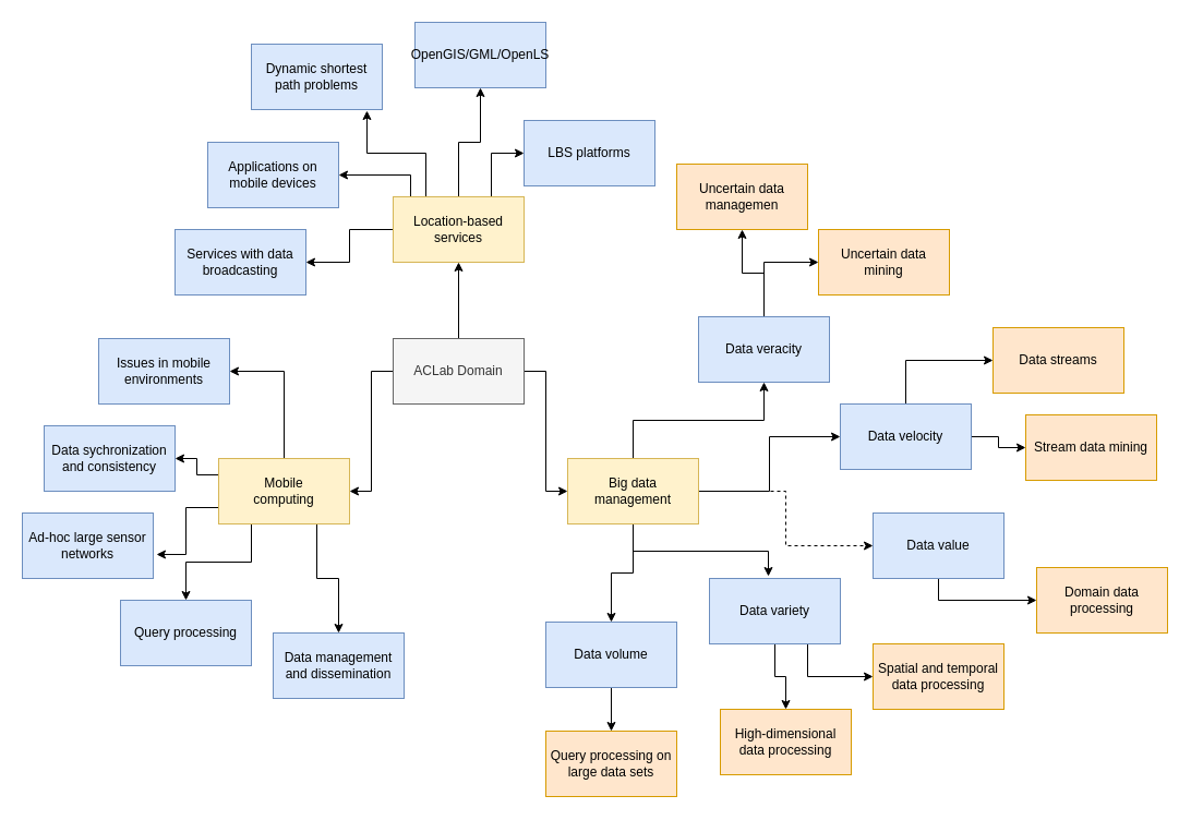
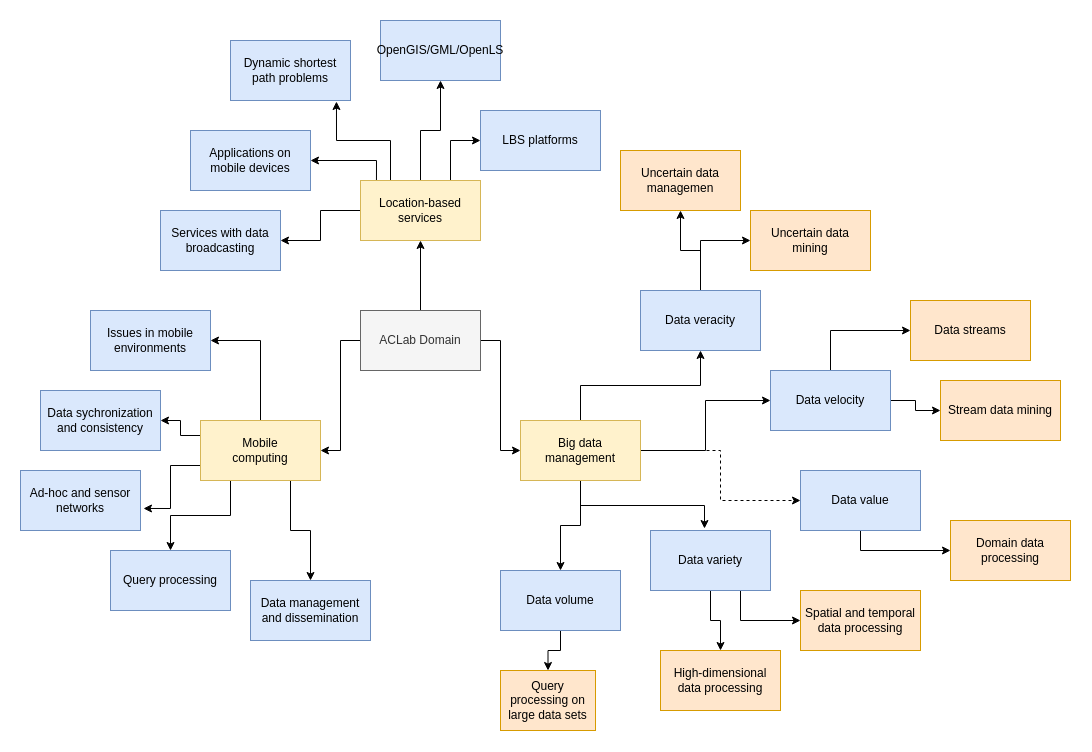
  <mxCell id="0" />
  <mxCell id="1" parent="0" />
  <mxCell id="2" style="edgeStyle=orthogonalEdgeStyle;rounded=0;orthogonalLoop=1;jettySize=auto;html=1;exitX=0;exitY=0.5;exitDx=0;exitDy=0;entryX=1;entryY=0.5;entryDx=0;entryDy=0;" edge="1" parent="1" source="5" target="23"><mxGeometry relative="1" as="geometry" /></mxCell>
  <mxCell id="3" style="edgeStyle=orthogonalEdgeStyle;rounded=0;orthogonalLoop=1;jettySize=auto;html=1;exitX=1;exitY=0.5;exitDx=0;exitDy=0;entryX=0;entryY=0.5;entryDx=0;entryDy=0;" edge="1" parent="1" source="5" target="11"><mxGeometry relative="1" as="geometry" /></mxCell>
  <mxCell id="4" style="edgeStyle=orthogonalEdgeStyle;rounded=0;orthogonalLoop=1;jettySize=auto;html=1;exitX=0.5;exitY=0;exitDx=0;exitDy=0;entryX=0.5;entryY=1;entryDx=0;entryDy=0;" edge="1" parent="1" source="5" target="17"><mxGeometry relative="1" as="geometry" /></mxCell>
  <mxCell id="5" value="ACLab Domain" style="rounded=0;whiteSpace=wrap;html=1;fillColor=#f5f5f5;fontColor=#333333;strokeColor=#666666;" vertex="1" parent="1"><mxGeometry x="360" y="310" width="120" height="60" as="geometry" /></mxCell>
  <mxCell id="6" style="edgeStyle=orthogonalEdgeStyle;rounded=0;orthogonalLoop=1;jettySize=auto;html=1;exitX=0.5;exitY=0;exitDx=0;exitDy=0;entryX=0.5;entryY=1;entryDx=0;entryDy=0;" edge="1" parent="1" source="11" target="31"><mxGeometry relative="1" as="geometry" /></mxCell>
  <mxCell id="7" style="edgeStyle=orthogonalEdgeStyle;rounded=0;orthogonalLoop=1;jettySize=auto;html=1;exitX=1;exitY=0.5;exitDx=0;exitDy=0;entryX=0;entryY=0.5;entryDx=0;entryDy=0;" edge="1" parent="1" source="11" target="28"><mxGeometry relative="1" as="geometry" /></mxCell>
  <mxCell id="8" style="edgeStyle=orthogonalEdgeStyle;rounded=0;orthogonalLoop=1;jettySize=auto;html=1;exitX=1;exitY=0.5;exitDx=0;exitDy=0;entryX=0;entryY=0.5;entryDx=0;entryDy=0;dashed=1;" edge="1" parent="1" source="11" target="25"><mxGeometry relative="1" as="geometry" /></mxCell>
  <mxCell id="9" style="edgeStyle=orthogonalEdgeStyle;rounded=0;orthogonalLoop=1;jettySize=auto;html=1;exitX=0.5;exitY=1;exitDx=0;exitDy=0;entryX=0.45;entryY=-0.033;entryDx=0;entryDy=0;entryPerimeter=0;" edge="1" parent="1" source="11" target="34"><mxGeometry relative="1" as="geometry" /></mxCell>
  <mxCell id="10" style="edgeStyle=orthogonalEdgeStyle;rounded=0;orthogonalLoop=1;jettySize=auto;html=1;exitX=0.5;exitY=1;exitDx=0;exitDy=0;entryX=0.5;entryY=0;entryDx=0;entryDy=0;" edge="1" parent="1" source="11" target="36"><mxGeometry relative="1" as="geometry" /></mxCell>
  <mxCell id="11" value="&lt;span class=&quot;boldWord&quot;&gt;Big data&lt;br&gt;management&lt;/span&gt;" style="rounded=0;whiteSpace=wrap;html=1;fillColor=#fff2cc;strokeColor=#d6b656;" vertex="1" parent="1"><mxGeometry x="520" y="420" width="120" height="60" as="geometry" /></mxCell>
  <mxCell id="12" style="edgeStyle=orthogonalEdgeStyle;rounded=0;orthogonalLoop=1;jettySize=auto;html=1;exitX=0;exitY=0.5;exitDx=0;exitDy=0;entryX=1;entryY=0.5;entryDx=0;entryDy=0;" edge="1" parent="1" source="17" target="50"><mxGeometry relative="1" as="geometry" /></mxCell>
  <mxCell id="13" style="edgeStyle=orthogonalEdgeStyle;rounded=0;orthogonalLoop=1;jettySize=auto;html=1;exitX=0.133;exitY=0;exitDx=0;exitDy=0;entryX=1;entryY=0.5;entryDx=0;entryDy=0;exitPerimeter=0;" edge="1" parent="1" source="17" target="51"><mxGeometry relative="1" as="geometry" /></mxCell>
  <mxCell id="14" style="edgeStyle=orthogonalEdgeStyle;rounded=0;orthogonalLoop=1;jettySize=auto;html=1;exitX=0.25;exitY=0;exitDx=0;exitDy=0;entryX=0.883;entryY=1.017;entryDx=0;entryDy=0;entryPerimeter=0;" edge="1" parent="1" source="17" target="52"><mxGeometry relative="1" as="geometry" /></mxCell>
  <mxCell id="15" style="edgeStyle=orthogonalEdgeStyle;rounded=0;orthogonalLoop=1;jettySize=auto;html=1;exitX=0.5;exitY=0;exitDx=0;exitDy=0;entryX=0.5;entryY=1;entryDx=0;entryDy=0;" edge="1" parent="1" source="17" target="53"><mxGeometry relative="1" as="geometry" /></mxCell>
  <mxCell id="16" style="edgeStyle=orthogonalEdgeStyle;rounded=0;orthogonalLoop=1;jettySize=auto;html=1;exitX=0.75;exitY=0;exitDx=0;exitDy=0;entryX=0;entryY=0.5;entryDx=0;entryDy=0;" edge="1" parent="1" source="17" target="54"><mxGeometry relative="1" as="geometry" /></mxCell>
  <mxCell id="17" value="&lt;span class=&quot;boldWord&quot;&gt;Location-based services&lt;/span&gt;" style="rounded=0;whiteSpace=wrap;html=1;fillColor=#fff2cc;strokeColor=#d6b656;" vertex="1" parent="1"><mxGeometry x="360" y="180" width="120" height="60" as="geometry" /></mxCell>
  <mxCell id="18" style="edgeStyle=orthogonalEdgeStyle;rounded=0;orthogonalLoop=1;jettySize=auto;html=1;exitX=0.5;exitY=0;exitDx=0;exitDy=0;entryX=1;entryY=0.5;entryDx=0;entryDy=0;" edge="1" parent="1" source="23" target="49"><mxGeometry relative="1" as="geometry" /></mxCell>
  <mxCell id="19" style="edgeStyle=orthogonalEdgeStyle;rounded=0;orthogonalLoop=1;jettySize=auto;html=1;exitX=0;exitY=0.25;exitDx=0;exitDy=0;" edge="1" parent="1" source="23" target="48"><mxGeometry relative="1" as="geometry" /></mxCell>
  <mxCell id="20" style="edgeStyle=orthogonalEdgeStyle;rounded=0;orthogonalLoop=1;jettySize=auto;html=1;exitX=0;exitY=0.75;exitDx=0;exitDy=0;entryX=1.025;entryY=0.633;entryDx=0;entryDy=0;entryPerimeter=0;" edge="1" parent="1" source="23" target="47"><mxGeometry relative="1" as="geometry" /></mxCell>
  <mxCell id="21" style="edgeStyle=orthogonalEdgeStyle;rounded=0;orthogonalLoop=1;jettySize=auto;html=1;exitX=0.25;exitY=1;exitDx=0;exitDy=0;" edge="1" parent="1" source="23" target="46"><mxGeometry relative="1" as="geometry" /></mxCell>
  <mxCell id="22" style="edgeStyle=orthogonalEdgeStyle;rounded=0;orthogonalLoop=1;jettySize=auto;html=1;exitX=0.75;exitY=1;exitDx=0;exitDy=0;entryX=0.5;entryY=0;entryDx=0;entryDy=0;" edge="1" parent="1" source="23" target="45"><mxGeometry relative="1" as="geometry" /></mxCell>
  <mxCell id="23" value="&lt;span class=&quot;boldWord&quot;&gt;Mobile &lt;br&gt;computing&lt;/span&gt;" style="rounded=0;whiteSpace=wrap;html=1;fillColor=#fff2cc;strokeColor=#d6b656;" vertex="1" parent="1"><mxGeometry x="200" y="420" width="120" height="60" as="geometry" /></mxCell>
  <mxCell id="24" style="edgeStyle=orthogonalEdgeStyle;rounded=0;orthogonalLoop=1;jettySize=auto;html=1;exitX=0.5;exitY=1;exitDx=0;exitDy=0;" edge="1" parent="1" source="25" target="41"><mxGeometry relative="1" as="geometry" /></mxCell>
  <mxCell id="25" value="Data value" style="rounded=0;whiteSpace=wrap;html=1;fillColor=#dae8fc;strokeColor=#6c8ebf;" vertex="1" parent="1"><mxGeometry x="800" y="470" width="120" height="60" as="geometry" /></mxCell>
  <mxCell id="26" style="edgeStyle=orthogonalEdgeStyle;rounded=0;orthogonalLoop=1;jettySize=auto;html=1;exitX=0.5;exitY=0;exitDx=0;exitDy=0;entryX=0;entryY=0.5;entryDx=0;entryDy=0;" edge="1" parent="1" source="28" target="39"><mxGeometry relative="1" as="geometry" /></mxCell>
  <mxCell id="27" style="edgeStyle=orthogonalEdgeStyle;rounded=0;orthogonalLoop=1;jettySize=auto;html=1;exitX=1;exitY=0.5;exitDx=0;exitDy=0;entryX=0;entryY=0.5;entryDx=0;entryDy=0;" edge="1" parent="1" source="28" target="40"><mxGeometry relative="1" as="geometry" /></mxCell>
  <mxCell id="28" value="Data velocity" style="rounded=0;whiteSpace=wrap;html=1;fillColor=#dae8fc;strokeColor=#6c8ebf;" vertex="1" parent="1"><mxGeometry x="770" y="370" width="120" height="60" as="geometry" /></mxCell>
  <mxCell id="29" style="edgeStyle=orthogonalEdgeStyle;rounded=0;orthogonalLoop=1;jettySize=auto;html=1;exitX=0.5;exitY=0;exitDx=0;exitDy=0;entryX=0.5;entryY=1;entryDx=0;entryDy=0;" edge="1" parent="1" source="31" target="37"><mxGeometry relative="1" as="geometry" /></mxCell>
  <mxCell id="30" style="edgeStyle=orthogonalEdgeStyle;rounded=0;orthogonalLoop=1;jettySize=auto;html=1;exitX=0.5;exitY=0;exitDx=0;exitDy=0;entryX=0;entryY=0.5;entryDx=0;entryDy=0;" edge="1" parent="1" source="31" target="38"><mxGeometry relative="1" as="geometry" /></mxCell>
  <mxCell id="31" value="Data veracity&lt;br&gt;&#09;&#09;&#09;&#09;&#09;&#09;&#09;" style="rounded=0;whiteSpace=wrap;html=1;fillColor=#dae8fc;strokeColor=#6c8ebf;" vertex="1" parent="1"><mxGeometry x="640" y="290" width="120" height="60" as="geometry" /></mxCell>
  <mxCell id="32" style="edgeStyle=orthogonalEdgeStyle;rounded=0;orthogonalLoop=1;jettySize=auto;html=1;exitX=0.5;exitY=1;exitDx=0;exitDy=0;entryX=0.5;entryY=0;entryDx=0;entryDy=0;" edge="1" parent="1" source="34" target="43"><mxGeometry relative="1" as="geometry" /></mxCell>
  <mxCell id="33" style="edgeStyle=orthogonalEdgeStyle;rounded=0;orthogonalLoop=1;jettySize=auto;html=1;exitX=0.75;exitY=1;exitDx=0;exitDy=0;entryX=0;entryY=0.5;entryDx=0;entryDy=0;" edge="1" parent="1" source="34" target="42"><mxGeometry relative="1" as="geometry" /></mxCell>
  <mxCell id="34" value="Data variety&lt;br/&gt;&#09;&#09;&#09;&#09;&#09;&#09;&#09;" style="rounded=0;whiteSpace=wrap;html=1;fillColor=#dae8fc;strokeColor=#6c8ebf;" vertex="1" parent="1"><mxGeometry x="650" y="530" width="120" height="60" as="geometry" /></mxCell>
  <mxCell id="35" style="edgeStyle=orthogonalEdgeStyle;rounded=0;orthogonalLoop=1;jettySize=auto;html=1;exitX=0.5;exitY=1;exitDx=0;exitDy=0;entryX=0.5;entryY=0;entryDx=0;entryDy=0;" edge="1" parent="1" source="36" target="44"><mxGeometry relative="1" as="geometry" /></mxCell>
  <mxCell id="36" value="Data volume" style="rounded=0;whiteSpace=wrap;html=1;fillColor=#dae8fc;strokeColor=#6c8ebf;" vertex="1" parent="1"><mxGeometry x="500" y="570" width="120" height="60" as="geometry" /></mxCell>
  <mxCell id="37" value="Uncertain data managemen&lt;br/&gt;&#09;&#09;&#09;&#09;&#09;&#09;&#09;&#09;" style="rounded=0;whiteSpace=wrap;html=1;fillColor=#ffe6cc;strokeColor=#d79b00;" vertex="1" parent="1"><mxGeometry x="620" y="150" width="120" height="60" as="geometry" /></mxCell>
  <mxCell id="38" value="Uncertain data&lt;br&gt;mining&lt;br/&gt;&#09;&#09;&#09;&#09;&#09;&#09;&#09;&#09;" style="rounded=0;whiteSpace=wrap;html=1;fillColor=#ffe6cc;strokeColor=#d79b00;" vertex="1" parent="1"><mxGeometry x="750" y="210" width="120" height="60" as="geometry" /></mxCell>
  <mxCell id="39" value="Data streams&lt;br/&gt;&#09;&#09;&#09;&#09;&#09;&#09;&#09;&#09;" style="rounded=0;whiteSpace=wrap;html=1;fillColor=#ffe6cc;strokeColor=#d79b00;" vertex="1" parent="1"><mxGeometry x="910" y="300" width="120" height="60" as="geometry" /></mxCell>
  <mxCell id="40" value="Stream data mining&lt;br/&gt;&#09;&#09;&#09;&#09;&#09;&#09;&#09;&#09;" style="rounded=0;whiteSpace=wrap;html=1;fillColor=#ffe6cc;strokeColor=#d79b00;" vertex="1" parent="1"><mxGeometry x="940" y="380" width="120" height="60" as="geometry" /></mxCell>
  <mxCell id="41" value="Domain data processing&lt;br/&gt;" style="rounded=0;whiteSpace=wrap;html=1;fillColor=#ffe6cc;strokeColor=#d79b00;" vertex="1" parent="1"><mxGeometry x="950" y="520" width="120" height="60" as="geometry" /></mxCell>
  <mxCell id="42" value="Spatial and temporal data processing&lt;br/&gt;&#09;&#09;&#09;&#09;&#09;&#09;&#09;&#09;" style="rounded=0;whiteSpace=wrap;html=1;fillColor=#ffe6cc;strokeColor=#d79b00;" vertex="1" parent="1"><mxGeometry x="800" y="590" width="120" height="60" as="geometry" /></mxCell>
  <mxCell id="43" value="High-dimensional data processing&lt;br/&gt;&#09;&#09;&#09;&#09;&#09;&#09;&#09;&#09;" style="rounded=0;whiteSpace=wrap;html=1;fillColor=#ffe6cc;strokeColor=#d79b00;" vertex="1" parent="1"><mxGeometry x="660" y="650" width="120" height="60" as="geometry" /></mxCell>
- <mxCell id="44" value="Query processing on large data sets" style="rounded=0;whiteSpace=wrap;html=1;fillColor=#ffe6cc;strokeColor=#d79b00;" vertex="1" parent="1"><mxGeometry x="500" y="670" width="120" height="60" as="geometry" /></mxCell>
+ <mxCell id="44" value="Query processing on large data sets" style="rounded=0;whiteSpace=wrap;html=1;fillColor=#ffe6cc;strokeColor=#d79b00;" vertex="1" parent="1"><mxGeometry x="500" y="670" width="95" height="60" as="geometry" /></mxCell>
  <mxCell id="45" value="Data management and dissemination&lt;br/&gt;&#09;&#09;&#09;&#09;&#09;&#09;" style="rounded=0;whiteSpace=wrap;html=1;fillColor=#dae8fc;strokeColor=#6c8ebf;" vertex="1" parent="1"><mxGeometry x="250" y="580" width="120" height="60" as="geometry" /></mxCell>
  <mxCell id="46" value="Query processing&lt;br/&gt;&#09;&#09;&#09;&#09;&#09;&#09;" style="rounded=0;whiteSpace=wrap;html=1;fillColor=#dae8fc;strokeColor=#6c8ebf;" vertex="1" parent="1"><mxGeometry x="110" y="550" width="120" height="60" as="geometry" /></mxCell>
- <mxCell id="47" value="Ad-hoc large sensor networks&lt;br/&gt;&#09;&#09;&#09;&#09;&#09;&#09;" style="rounded=0;whiteSpace=wrap;html=1;fillColor=#dae8fc;strokeColor=#6c8ebf;" vertex="1" parent="1"><mxGeometry x="20" y="470" width="120" height="60" as="geometry" /></mxCell>
+ <mxCell id="47" value="Ad-hoc and sensor networks&lt;br/&gt;&#09;&#09;&#09;&#09;&#09;&#09;" style="rounded=0;whiteSpace=wrap;html=1;fillColor=#dae8fc;strokeColor=#6c8ebf;" vertex="1" parent="1"><mxGeometry x="20" y="470" width="120" height="60" as="geometry" /></mxCell>
  <mxCell id="48" value="Data sychronization and consistency" style="rounded=0;whiteSpace=wrap;html=1;fillColor=#dae8fc;strokeColor=#6c8ebf;" vertex="1" parent="1"><mxGeometry x="40" y="390" width="120" height="60" as="geometry" /></mxCell>
  <mxCell id="49" value="Issues in mobile environments&lt;br/&gt;&#09;&#09;&#09;&#09;&#09;&#09;" style="rounded=0;whiteSpace=wrap;html=1;fillColor=#dae8fc;strokeColor=#6c8ebf;" vertex="1" parent="1"><mxGeometry x="90" y="310" width="120" height="60" as="geometry" /></mxCell>
  <mxCell id="50" value="Services with data broadcasting&lt;br/&gt;&#09;&#09;&#09;&#09;&#09;&#09;" style="rounded=0;whiteSpace=wrap;html=1;fillColor=#dae8fc;strokeColor=#6c8ebf;" vertex="1" parent="1"><mxGeometry x="160" y="210" width="120" height="60" as="geometry" /></mxCell>
  <mxCell id="51" value="Applications on mobile devices" style="rounded=0;whiteSpace=wrap;html=1;fillColor=#dae8fc;strokeColor=#6c8ebf;" vertex="1" parent="1"><mxGeometry x="190" y="130" width="120" height="60" as="geometry" /></mxCell>
  <mxCell id="52" value="Dynamic shortest path problems&lt;br/&gt;&#09;&#09;&#09;&#09;&#09;&#09;" style="rounded=0;whiteSpace=wrap;html=1;fillColor=#dae8fc;strokeColor=#6c8ebf;" vertex="1" parent="1"><mxGeometry x="230" y="40" width="120" height="60" as="geometry" /></mxCell>
  <mxCell id="53" value="OpenGIS/GML/OpenLS&lt;br/&gt;&#09;&#09;&#09;&#09;&#09;&#09;" style="rounded=0;whiteSpace=wrap;html=1;fillColor=#dae8fc;strokeColor=#6c8ebf;" vertex="1" parent="1"><mxGeometry x="380" y="20" width="120" height="60" as="geometry" /></mxCell>
  <mxCell id="54" value="LBS platforms" style="rounded=0;whiteSpace=wrap;html=1;fillColor=#dae8fc;strokeColor=#6c8ebf;" vertex="1" parent="1"><mxGeometry x="480" y="110" width="120" height="60" as="geometry" /></mxCell>
